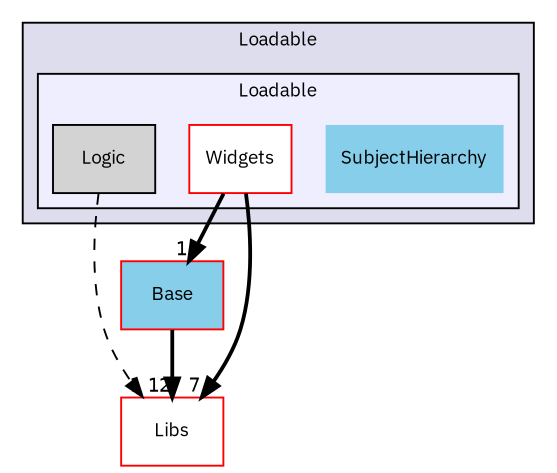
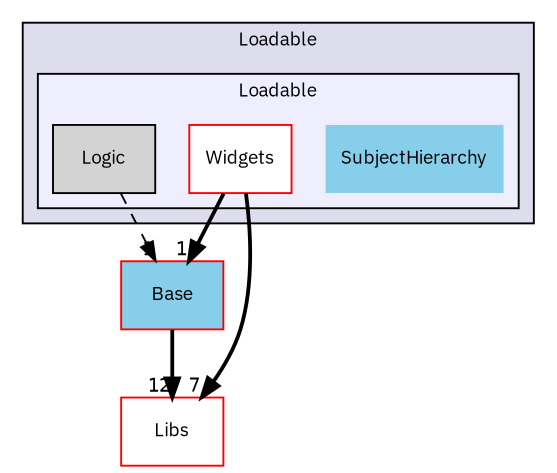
  digraph {
    compound=true
    fontname="IBM Plex Sans"
    node [fontname="IBM Plex Sans" fontsize=10 shape=box style=filled fillcolor=skyblue color=red]
    edge [headlabel=1 labeldistance=1.5 labelfontname=Helvetica labelfontsize=10 style=bold fontname="IBM Plex Sans"]
    n1 [label=SubjectHierarchy shape=plaintext color=""]
    n2 [color=black fillcolor=lightgrey label=Logic]
    n3 [fillcolor=white label=Widgets]
    n4 [label=Base]
    n5 [label=Libs fillcolor=white]
    subgraph cluster_1 {
      bgcolor="#ddddee"
      fontsize=10
      label=Loadable
      pencolor=black
      subgraph cluster_2 {
        bgcolor="#eeeeff"
        fontsize=10
        pencolor=black
        n1
        n2
        n3
      }
    }
-   n2 -> n5 [style=dashed]
+   n2 -> n4 [style=dashed]
    n3 -> n4
    n3 -> n5 [headlabel=7]
    n4 -> n5 [headlabel=12]
  }
